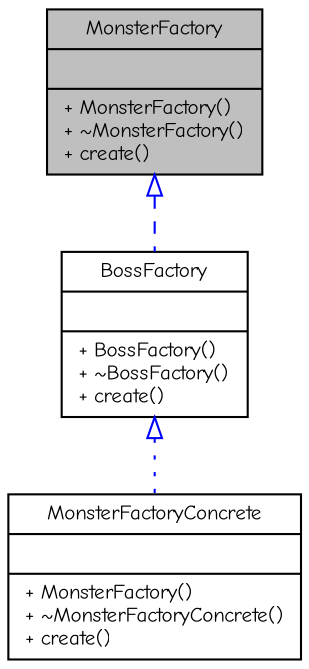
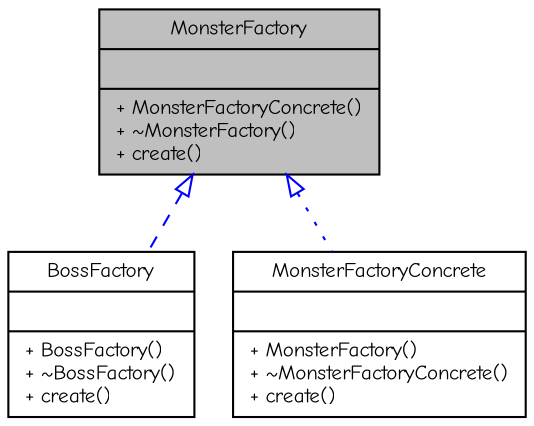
  digraph {
    fontname="Comic Neue"
    node [color=black fillcolor=white fontname="Comic Neue" fontsize=10 shape=record style=filled]
    edge [arrowtail=onormal color=blue dir=back fontname="Comic Neue" fontsize=10 labelfontname=Helvetica labelfontsize=10]
-   n1 [fillcolor=grey75 fontcolor=black height=0.2 label="{MonsterFactory\n||+ MonsterFactory()\l+ ~MonsterFactory()\l+ create()\l}" width=0.4]
+   n1 [fillcolor=grey75 fontcolor=black height=0.2 label="{MonsterFactory\n||+ MonsterFactoryConcrete()\l+ ~MonsterFactory()\l+ create()\l}" width=0.4]
    n2 [height=0.2 label="{BossFactory\n||+ BossFactory()\l+ ~BossFactory()\l+ create()\l}" width=0.4]
    n3 [height=0.2 label="{MonsterFactoryConcrete\n||+ MonsterFactory()\l+ ~MonsterFactoryConcrete()\l+ create()\l}" width=0.4]
    n1 -> n2 [style=dashed]
-   n2 -> n3 [style=dotted]
+   n1 -> n3 [style=dotted]
  }
